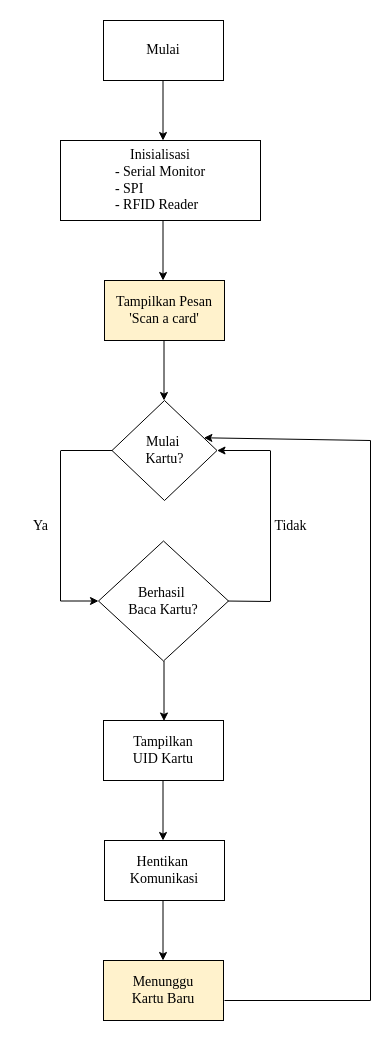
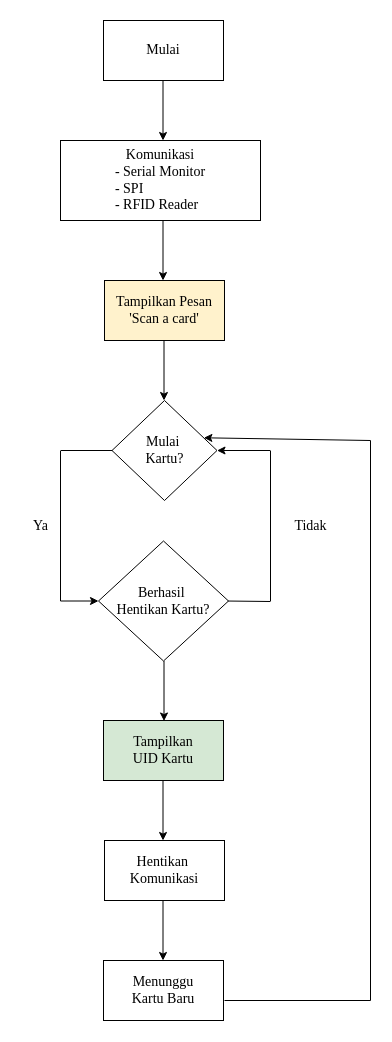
  <mxCell id="0" />
  <mxCell id="1" parent="0" />
  <mxCell id="2" value="&lt;font style=&quot;font-size: 14px;&quot; face=&quot;Comic Sans MS&quot;&gt;Mulai&lt;/font&gt;" style="rounded=0;whiteSpace=wrap;html=1;" vertex="1" parent="1"><mxGeometry x="103" y="20" width="120" height="60" as="geometry" /></mxCell>
  <mxCell id="3" value="" style="endArrow=classic;html=1;rounded=0;exitX=0.5;exitY=1;exitDx=0;exitDy=0;" edge="1" parent="1"><mxGeometry width="50" height="50" relative="1" as="geometry"><mxPoint x="162.5" y="80" as="sourcePoint" /><mxPoint x="162.5" y="140" as="targetPoint" /></mxGeometry></mxCell>
  <mxCell id="4" value="" style="endArrow=classic;html=1;rounded=0;exitX=0.5;exitY=1;exitDx=0;exitDy=0;" edge="1" parent="1"><mxGeometry width="50" height="50" relative="1" as="geometry"><mxPoint x="162.5" y="220" as="sourcePoint" /><mxPoint x="162.5" y="280" as="targetPoint" /></mxGeometry></mxCell>
  <mxCell id="5" value="&lt;font face=&quot;Comic Sans MS&quot;&gt;&lt;span style=&quot;font-size: 14px;&quot;&gt;Tampilkan Pesan&lt;/span&gt;&lt;/font&gt;&lt;div&gt;&lt;font face=&quot;Comic Sans MS&quot;&gt;&lt;span style=&quot;font-size: 14px;&quot;&gt;'Scan a card'&lt;/span&gt;&lt;/font&gt;&lt;/div&gt;" style="rounded=0;whiteSpace=wrap;html=1;fillColor=#fff2cc;" vertex="1" parent="1"><mxGeometry x="104" y="280" width="120" height="60" as="geometry" /></mxCell>
  <mxCell id="6" value="" style="endArrow=classic;html=1;rounded=0;exitX=0.5;exitY=1;exitDx=0;exitDy=0;" edge="1" parent="1"><mxGeometry width="50" height="50" relative="1" as="geometry"><mxPoint x="163.5" y="340" as="sourcePoint" /><mxPoint x="163.5" y="400" as="targetPoint" /></mxGeometry></mxCell>
- <mxCell id="7" value="&lt;div&gt;&lt;font style=&quot;font-size: 14px;&quot; face=&quot;Comic Sans MS&quot;&gt;&lt;br&gt;&lt;/font&gt;&lt;/div&gt;&lt;font style=&quot;&quot; face=&quot;Comic Sans MS&quot;&gt;&lt;div style=&quot;font-size: 14px;&quot;&gt;&lt;font style=&quot;&quot; face=&quot;Comic Sans MS&quot;&gt;&lt;br&gt;&lt;/font&gt;&lt;/div&gt;&lt;font style=&quot;font-size: 14px;&quot;&gt;Inisialisasi&lt;/font&gt;&lt;/font&gt;&lt;div style=&quot;text-align: left;&quot;&gt;&lt;span style=&quot;background-color: initial; font-family: &amp;quot;Comic Sans MS&amp;quot;; font-size: 14px;&quot;&gt;- Serial Monitor&lt;/span&gt;&lt;/div&gt;&lt;div style=&quot;text-align: left;&quot;&gt;&lt;span style=&quot;background-color: initial; font-family: &amp;quot;Comic Sans MS&amp;quot;; font-size: 14px;&quot;&gt;- SPI&lt;/span&gt;&lt;/div&gt;&lt;div&gt;&lt;div style=&quot;text-align: left;&quot;&gt;&lt;span style=&quot;background-color: initial; font-family: &amp;quot;Comic Sans MS&amp;quot;; font-size: 14px;&quot;&gt;- RFID Reader&amp;nbsp;&lt;/span&gt;&lt;/div&gt;&lt;div&gt;&lt;div&gt;&lt;div style=&quot;text-align: left;&quot;&gt;&lt;font size=&quot;3&quot;&gt;&lt;br&gt;&lt;/font&gt;&lt;/div&gt;&lt;/div&gt;&lt;div&gt;&lt;div&gt;&lt;br&gt;&lt;/div&gt;&lt;/div&gt;&lt;/div&gt;&lt;/div&gt;" style="rounded=0;whiteSpace=wrap;html=1;" vertex="1" parent="1"><mxGeometry x="60" y="140" width="200" height="80" as="geometry" /></mxCell>
+ <mxCell id="7" value="&lt;div&gt;&lt;font style=&quot;font-size: 14px;&quot; face=&quot;Comic Sans MS&quot;&gt;&lt;br&gt;&lt;/font&gt;&lt;/div&gt;&lt;font style=&quot;&quot; face=&quot;Comic Sans MS&quot;&gt;&lt;div style=&quot;font-size: 14px;&quot;&gt;&lt;font style=&quot;&quot; face=&quot;Comic Sans MS&quot;&gt;&lt;br&gt;&lt;/font&gt;&lt;/div&gt;&lt;font style=&quot;font-size: 14px;&quot;&gt;Komunikasi&lt;/font&gt;&lt;/font&gt;&lt;div style=&quot;text-align: left;&quot;&gt;&lt;span style=&quot;background-color: initial; font-family: &amp;quot;Comic Sans MS&amp;quot;; font-size: 14px;&quot;&gt;- Serial Monitor&lt;/span&gt;&lt;/div&gt;&lt;div style=&quot;text-align: left;&quot;&gt;&lt;span style=&quot;background-color: initial; font-family: &amp;quot;Comic Sans MS&amp;quot;; font-size: 14px;&quot;&gt;- SPI&lt;/span&gt;&lt;/div&gt;&lt;div&gt;&lt;div style=&quot;text-align: left;&quot;&gt;&lt;span style=&quot;background-color: initial; font-family: &amp;quot;Comic Sans MS&amp;quot;; font-size: 14px;&quot;&gt;- RFID Reader&amp;nbsp;&lt;/span&gt;&lt;/div&gt;&lt;div&gt;&lt;div&gt;&lt;div style=&quot;text-align: left;&quot;&gt;&lt;font size=&quot;3&quot;&gt;&lt;br&gt;&lt;/font&gt;&lt;/div&gt;&lt;/div&gt;&lt;div&gt;&lt;div&gt;&lt;br&gt;&lt;/div&gt;&lt;/div&gt;&lt;/div&gt;&lt;/div&gt;" style="rounded=0;whiteSpace=wrap;html=1;" vertex="1" parent="1"><mxGeometry x="60" y="140" width="200" height="80" as="geometry" /></mxCell>
  <mxCell id="8" value="&lt;font face=&quot;Comic Sans MS&quot;&gt;&lt;span style=&quot;font-size: 14px;&quot;&gt;Mulai&amp;nbsp;&lt;/span&gt;&lt;/font&gt;&lt;div&gt;&lt;font face=&quot;Comic Sans MS&quot;&gt;&lt;span style=&quot;font-size: 14px;&quot;&gt;Kartu?&lt;/span&gt;&lt;/font&gt;&lt;/div&gt;" style="rhombus;whiteSpace=wrap;html=1;" vertex="1" parent="1"><mxGeometry x="111.5" y="400" width="105" height="100" as="geometry" /></mxCell>
  <mxCell id="9" value="" style="endArrow=none;html=1;rounded=0;" edge="1" parent="1"><mxGeometry width="50" height="50" relative="1" as="geometry"><mxPoint x="225" y="600.5" as="sourcePoint" /><mxPoint x="270" y="601" as="targetPoint" /></mxGeometry></mxCell>
- <mxCell id="10" value="&lt;font style=&quot;font-size: 14px;&quot; face=&quot;Comic Sans MS&quot;&gt;Tidak&lt;/font&gt;" style="text;html=1;align=center;verticalAlign=middle;resizable=0;points=[];autosize=1;strokeColor=none;fillColor=none;" vertex="1" parent="1"><mxGeometry x="260" y="510.5" width="60" height="30" as="geometry" /></mxCell>
+ <mxCell id="10" value="&lt;font style=&quot;font-size: 14px;&quot; face=&quot;Comic Sans MS&quot;&gt;Tidak&lt;/font&gt;" style="text;html=1;align=center;verticalAlign=middle;resizable=0;points=[];autosize=1;strokeColor=none;fillColor=none;" vertex="1" parent="1"><mxGeometry x="280" y="510.5" width="60" height="30" as="geometry" /></mxCell>
  <mxCell id="11" value="" style="endArrow=none;html=1;rounded=0;" edge="1" parent="1"><mxGeometry width="50" height="50" relative="1" as="geometry"><mxPoint x="60" y="600.5" as="sourcePoint" /><mxPoint x="60" y="450.5" as="targetPoint" /></mxGeometry></mxCell>
  <mxCell id="12" value="" style="endArrow=classic;html=1;rounded=0;entryX=0;entryY=0.5;entryDx=0;entryDy=0;" edge="1" parent="1" target="17"><mxGeometry width="50" height="50" relative="1" as="geometry"><mxPoint x="60" y="600.5" as="sourcePoint" /><mxPoint x="95" y="600.5" as="targetPoint" /></mxGeometry></mxCell>
  <mxCell id="13" value="" style="endArrow=none;html=1;rounded=0;" edge="1" parent="1"><mxGeometry width="50" height="50" relative="1" as="geometry"><mxPoint x="270" y="600.5" as="sourcePoint" /><mxPoint x="270" y="450.5" as="targetPoint" /></mxGeometry></mxCell>
  <mxCell id="14" value="" style="endArrow=classic;html=1;rounded=0;entryX=1;entryY=0.5;entryDx=0;entryDy=0;" edge="1" parent="1" target="8"><mxGeometry width="50" height="50" relative="1" as="geometry"><mxPoint x="270" y="450" as="sourcePoint" /><mxPoint x="240" y="410" as="targetPoint" /></mxGeometry></mxCell>
  <mxCell id="15" value="" style="endArrow=none;html=1;rounded=0;entryX=0;entryY=0.5;entryDx=0;entryDy=0;" edge="1" parent="1" target="8"><mxGeometry width="50" height="50" relative="1" as="geometry"><mxPoint x="60" y="450" as="sourcePoint" /><mxPoint x="110" y="400" as="targetPoint" /></mxGeometry></mxCell>
  <mxCell id="16" value="&lt;font face=&quot;Comic Sans MS&quot;&gt;&lt;span style=&quot;font-size: 14px;&quot;&gt;Ya&lt;/span&gt;&lt;/font&gt;&lt;span style=&quot;color: rgba(0, 0, 0, 0); font-family: monospace; font-size: 0px; text-align: start;&quot;&gt;%3CmxGraphModel%3E%3Croot%3E%3CmxCell%20id%3D%220%22%2F%3E%3CmxCell%20id%3D%221%22%20parent%3D%220%22%2F%3E%3CmxCell%20id%3D%222%22%20value%3D%22%26lt%3Bfont%20style%3D%26quot%3Bfont-size%3A%2014px%3B%26quot%3B%20face%3D%26quot%3BComic%20Sans%20MS%26quot%3B%26gt%3B%26lt%3Bspan%20style%3D%26quot%3Btext-wrap-mode%3A%20nowrap%3B%26quot%3B%26gt%3BBerhasil%26amp%3Bnbsp%3B%26lt%3B%2Fspan%26gt%3B%26lt%3B%2Ffont%26gt%3B%26lt%3Bdiv%26gt%3B%26lt%3Bfont%20style%3D%26quot%3Bfont-size%3A%2014px%3B%26quot%3B%20face%3D%26quot%3BComic%20Sans%20MS%26quot%3B%26gt%3B%26lt%3Bspan%20style%3D%26quot%3Btext-wrap-mode%3A%20nowrap%3B%26quot%3B%26gt%3BBaca%20Kartu%3F%26lt%3B%2Fspan%26gt%3B%26lt%3B%2Ffont%26gt%3B%26lt%3B%2Fdiv%26gt%3B%22%20style%3D%22rhombus%3BwhiteSpace%3Dwrap%3Bhtml%3D1%3B%22%20vertex%3D%221%22%20parent%3D%221%22%3E%3CmxGeometry%20x%3D%22275%22%20y%3D%22440%22%20width%3D%22130%22%20height%3D%22120%22%20as%3D%22geometry%22%2F%3E%3C%2FmxCell%3E%3C%2Froot%3E%3C%2FmxGraphModel%3E&lt;/span&gt;" style="text;html=1;align=center;verticalAlign=middle;resizable=0;points=[];autosize=1;strokeColor=none;fillColor=none;" vertex="1" parent="1"><mxGeometry x="20" y="510.5" width="40" height="30" as="geometry" /></mxCell>
- <mxCell id="17" value="&lt;font style=&quot;font-size: 14px;&quot; face=&quot;Comic Sans MS&quot;&gt;&lt;span style=&quot;text-wrap-mode: nowrap;&quot;&gt;Berhasil&amp;nbsp;&lt;/span&gt;&lt;/font&gt;&lt;div&gt;&lt;font style=&quot;font-size: 14px;&quot; face=&quot;Comic Sans MS&quot;&gt;&lt;span style=&quot;text-wrap-mode: nowrap;&quot;&gt;Baca Kartu?&lt;/span&gt;&lt;/font&gt;&lt;/div&gt;" style="rhombus;whiteSpace=wrap;html=1;" vertex="1" parent="1"><mxGeometry x="98" y="540.5" width="130" height="120" as="geometry" /></mxCell>
+ <mxCell id="17" value="&lt;font style=&quot;font-size: 14px;&quot; face=&quot;Comic Sans MS&quot;&gt;&lt;span style=&quot;text-wrap-mode: nowrap;&quot;&gt;Berhasil&amp;nbsp;&lt;/span&gt;&lt;/font&gt;&lt;div&gt;&lt;font style=&quot;font-size: 14px;&quot; face=&quot;Comic Sans MS&quot;&gt;&lt;span style=&quot;text-wrap-mode: nowrap;&quot;&gt;Hentikan Kartu?&lt;/span&gt;&lt;/font&gt;&lt;/div&gt;" style="rhombus;whiteSpace=wrap;html=1;" vertex="1" parent="1"><mxGeometry x="98" y="540.5" width="130" height="120" as="geometry" /></mxCell>
  <mxCell id="18" value="" style="endArrow=classic;html=1;rounded=0;exitX=0.5;exitY=1;exitDx=0;exitDy=0;" edge="1" parent="1"><mxGeometry width="50" height="50" relative="1" as="geometry"><mxPoint x="163.5" y="660.5" as="sourcePoint" /><mxPoint x="163.5" y="720.5" as="targetPoint" /></mxGeometry></mxCell>
- <mxCell id="19" value="&lt;font face=&quot;Comic Sans MS&quot;&gt;&lt;span style=&quot;font-size: 14px; text-wrap-mode: nowrap;&quot;&gt;Tampilkan&lt;/span&gt;&lt;/font&gt;&lt;div&gt;&lt;font face=&quot;Comic Sans MS&quot;&gt;&lt;span style=&quot;font-size: 14px; text-wrap-mode: nowrap;&quot;&gt;UID Kartu&lt;/span&gt;&lt;/font&gt;&lt;/div&gt;" style="rounded=0;whiteSpace=wrap;html=1;" vertex="1" parent="1"><mxGeometry x="103" y="720" width="120" height="60" as="geometry" /></mxCell>
+ <mxCell id="19" value="&lt;font face=&quot;Comic Sans MS&quot;&gt;&lt;span style=&quot;font-size: 14px; text-wrap-mode: nowrap;&quot;&gt;Tampilkan&lt;/span&gt;&lt;/font&gt;&lt;div&gt;&lt;font face=&quot;Comic Sans MS&quot;&gt;&lt;span style=&quot;font-size: 14px; text-wrap-mode: nowrap;&quot;&gt;UID Kartu&lt;/span&gt;&lt;/font&gt;&lt;/div&gt;" style="rounded=0;whiteSpace=wrap;html=1;fillColor=#d5e8d4;" vertex="1" parent="1"><mxGeometry x="103" y="720" width="120" height="60" as="geometry" /></mxCell>
  <mxCell id="20" value="" style="endArrow=classic;html=1;rounded=0;exitX=0.5;exitY=1;exitDx=0;exitDy=0;" edge="1" parent="1"><mxGeometry width="50" height="50" relative="1" as="geometry"><mxPoint x="162.5" y="780" as="sourcePoint" /><mxPoint x="162.5" y="840" as="targetPoint" /></mxGeometry></mxCell>
  <mxCell id="21" value="&lt;font face=&quot;Comic Sans MS&quot;&gt;&lt;span style=&quot;font-size: 14px; text-wrap-mode: nowrap;&quot;&gt;Hentikan&amp;nbsp;&lt;/span&gt;&lt;/font&gt;&lt;div&gt;&lt;font face=&quot;Comic Sans MS&quot;&gt;&lt;span style=&quot;font-size: 14px; text-wrap-mode: nowrap;&quot;&gt;Komunikasi&lt;/span&gt;&lt;/font&gt;&lt;/div&gt;" style="rounded=0;whiteSpace=wrap;html=1;" vertex="1" parent="1"><mxGeometry x="104" y="840" width="120" height="60" as="geometry" /></mxCell>
  <mxCell id="22" value="" style="endArrow=classic;html=1;rounded=0;exitX=0.5;exitY=1;exitDx=0;exitDy=0;" edge="1" parent="1"><mxGeometry width="50" height="50" relative="1" as="geometry"><mxPoint x="162.5" y="900" as="sourcePoint" /><mxPoint x="162.5" y="960" as="targetPoint" /></mxGeometry></mxCell>
- <mxCell id="23" value="&lt;font face=&quot;Comic Sans MS&quot;&gt;&lt;span style=&quot;font-size: 14px; text-wrap-mode: nowrap;&quot;&gt;Menunggu&lt;/span&gt;&lt;/font&gt;&lt;div&gt;&lt;font face=&quot;Comic Sans MS&quot;&gt;&lt;span style=&quot;font-size: 14px; text-wrap-mode: nowrap;&quot;&gt;Kartu Baru&lt;/span&gt;&lt;/font&gt;&lt;/div&gt;" style="rounded=0;whiteSpace=wrap;html=1;fillColor=#fff2cc;" vertex="1" parent="1"><mxGeometry x="103" y="960" width="120" height="60" as="geometry" /></mxCell>
+ <mxCell id="23" value="&lt;font face=&quot;Comic Sans MS&quot;&gt;&lt;span style=&quot;font-size: 14px; text-wrap-mode: nowrap;&quot;&gt;Menunggu&lt;/span&gt;&lt;/font&gt;&lt;div&gt;&lt;font face=&quot;Comic Sans MS&quot;&gt;&lt;span style=&quot;font-size: 14px; text-wrap-mode: nowrap;&quot;&gt;Kartu Baru&lt;/span&gt;&lt;/font&gt;&lt;/div&gt;" style="rounded=0;whiteSpace=wrap;html=1;" vertex="1" parent="1"><mxGeometry x="103" y="960" width="120" height="60" as="geometry" /></mxCell>
  <mxCell id="24" value="" style="endArrow=none;html=1;rounded=0;" edge="1" parent="1"><mxGeometry width="50" height="50" relative="1" as="geometry"><mxPoint x="224" y="1000" as="sourcePoint" /><mxPoint x="370" y="1000" as="targetPoint" /></mxGeometry></mxCell>
  <mxCell id="25" value="" style="endArrow=none;html=1;rounded=0;" edge="1" parent="1"><mxGeometry width="50" height="50" relative="1" as="geometry"><mxPoint x="370" y="1000" as="sourcePoint" /><mxPoint x="370" y="440" as="targetPoint" /></mxGeometry></mxCell>
  <mxCell id="26" value="" style="endArrow=classic;html=1;rounded=0;entryX=0.875;entryY=0.373;entryDx=0;entryDy=0;entryPerimeter=0;" edge="1" parent="1" target="8"><mxGeometry width="50" height="50" relative="1" as="geometry"><mxPoint x="370" y="440" as="sourcePoint" /><mxPoint x="250" y="440" as="targetPoint" /></mxGeometry></mxCell>
